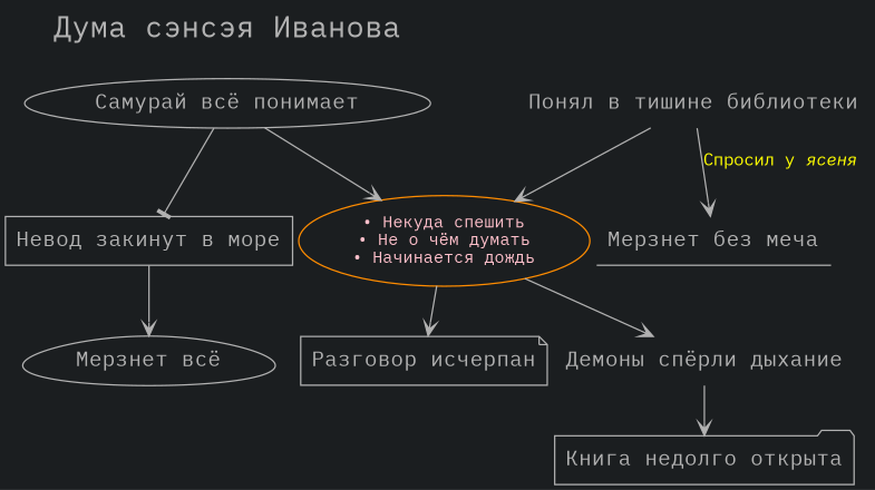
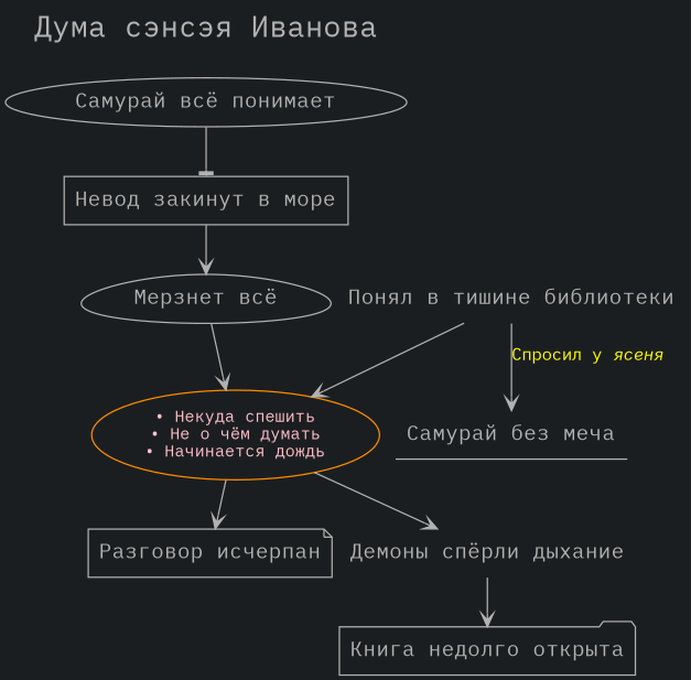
  digraph {
    bgcolor="#1b1e20"
    fontname="IBM Plex Mono"
    rankdir=TB
    node [color="#b2b2b2" fontcolor="#b2b2b2" fontname="IBM Plex Mono" fontsize=16 style=filled fillcolor="#1b1e20"]
    edge [arrowhead=open color="#b2b2b2" fontname="IBM Plex Mono" fontsize=16]
    n1 [fontsize=22 label="Дума сэнсэя Иванова" shape=plaintext style="" fillcolor=""]
    left [style=invis color="" fontcolor="" fontsize="" fillcolor=""]
    right [style=invis color="" fontcolor="" fontsize="" fillcolor=""]
    n4 [label="Самурай всё понимает"]
    n5 [label="Невод закинут в море" shape=box]
    n6 [label="Мерзнет всё" shape=egg]
    n7 [color=DarkOrange fontcolor=Pink fontsize=12 label="• Некуда спешить\n• Не о чём думать\n• Начинается дождь"]
    n8 [label="Разговор исчерпан" shape=note]
    n9 [label="Демоны спёрли дыхание" shape=plaintext]
    n10 [label="Понял в тишине библиотеки" shape=plaintext]
-   n11 [label="Мерзнет без меча" shape=underline]
+   n11 [label="Самурай без меча" shape=underline]
    n12 [label="Книга недолго открыта" shape=folder]
    subgraph sub_1 {
      rank=source
      n1
      left
      right
    }
    n4 -> n5 [arrowhead=tee]
    n5 -> n6
-   n4 -> n7
+   n6 -> n7
    n7 -> n8
    n7 -> n9
    n9 -> n12
    n10 -> n7
    n10 -> n11 [label=<<font color="yellow" point-size="13">Спросил у <i>ясеня</i></font>>]
  }
